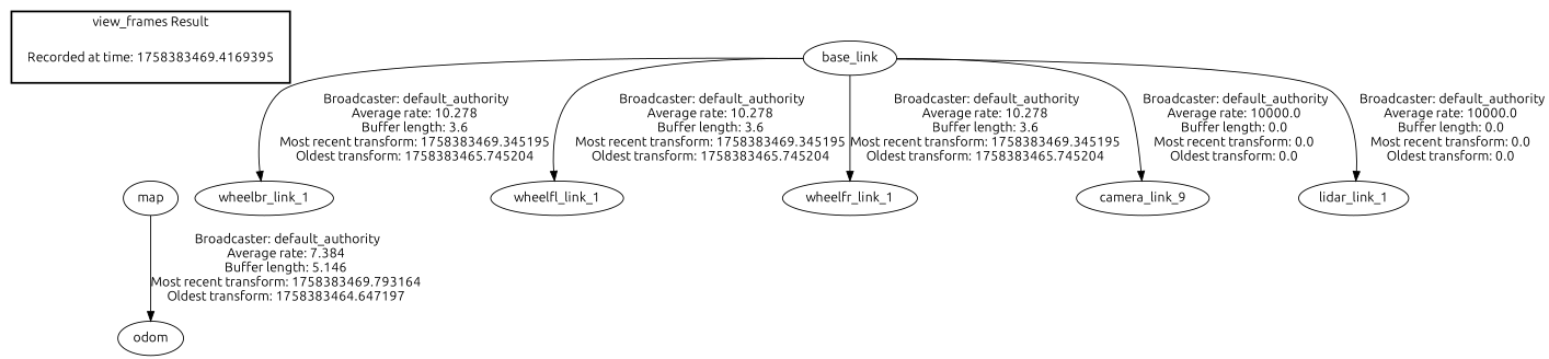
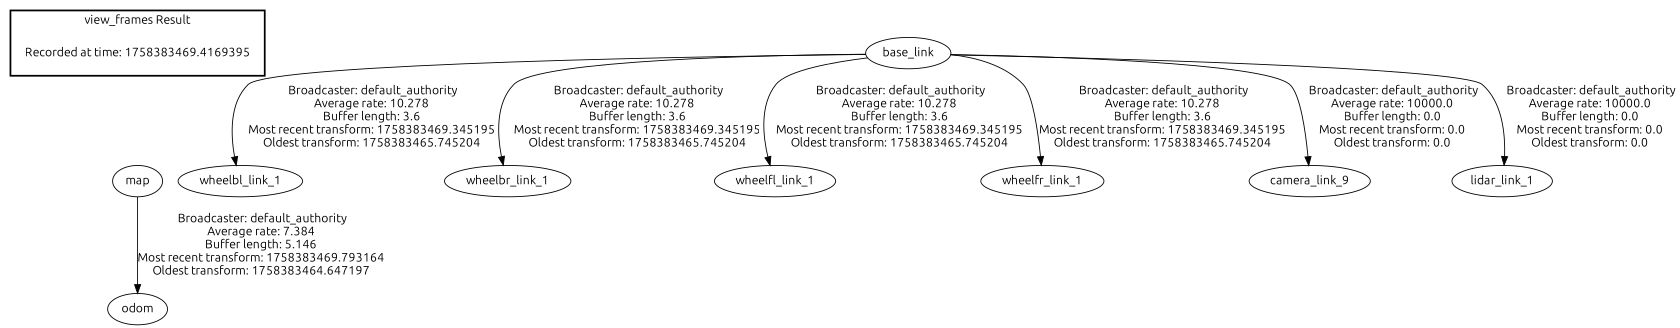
  digraph {
    fontname=Ubuntu
    node [fontname=Ubuntu]
    edge [fontname=Ubuntu]
    "Recorded at time: 1758383469.4169395" [shape=plaintext]
    map
    odom
    base_link
+   wheelbl_link_1
    wheelbr_link_1
    wheelfl_link_1
    wheelfr_link_1
    n9 [label=camera_link_9]
    lidar_link_1
    subgraph cluster_1 {
      color=black
      label="view_frames Result"
      style=bold
      "Recorded at time: 1758383469.4169395"
    }
    "Recorded at time: 1758383469.4169395" -> map [style=invis]
    map -> odom [label=" Broadcaster: default_authority\nAverage rate: 7.384\nBuffer length: 5.146\nMost recent transform: 1758383469.793164\nOldest transform: 1758383464.647197\n"]
+   base_link -> wheelbl_link_1 [label=" Broadcaster: default_authority\nAverage rate: 10.278\nBuffer length: 3.6\nMost recent transform: 1758383469.345195\nOldest transform: 1758383465.745204\n"]
    base_link -> wheelbr_link_1 [label=" Broadcaster: default_authority\nAverage rate: 10.278\nBuffer length: 3.6\nMost recent transform: 1758383469.345195\nOldest transform: 1758383465.745204\n"]
    base_link -> wheelfl_link_1 [label=" Broadcaster: default_authority\nAverage rate: 10.278\nBuffer length: 3.6\nMost recent transform: 1758383469.345195\nOldest transform: 1758383465.745204\n"]
    base_link -> wheelfr_link_1 [label=" Broadcaster: default_authority\nAverage rate: 10.278\nBuffer length: 3.6\nMost recent transform: 1758383469.345195\nOldest transform: 1758383465.745204\n"]
    base_link -> n9 [label=" Broadcaster: default_authority\nAverage rate: 10000.0\nBuffer length: 0.0\nMost recent transform: 0.0\nOldest transform: 0.0\n"]
    base_link -> lidar_link_1 [label=" Broadcaster: default_authority\nAverage rate: 10000.0\nBuffer length: 0.0\nMost recent transform: 0.0\nOldest transform: 0.0\n"]
  }
